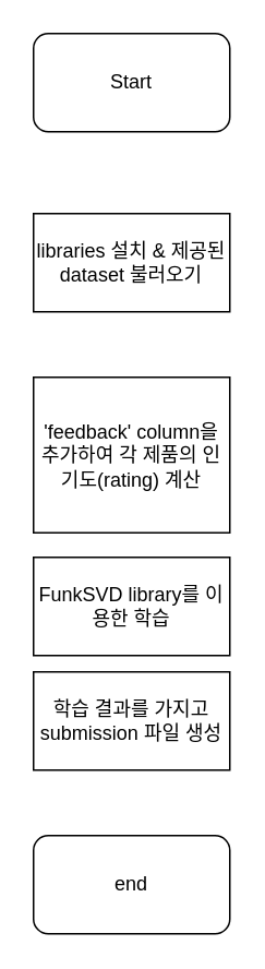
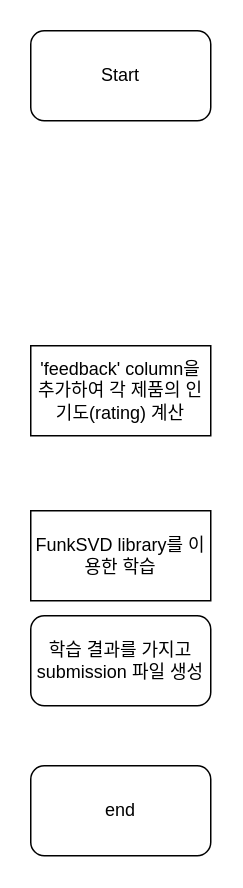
  <mxCell id="0" />
  <mxCell id="1" parent="0" />
  <mxCell id="2" value="Start" style="rounded=1;whiteSpace=wrap;html=1;" vertex="1" parent="1"><mxGeometry x="20" y="20" width="120" height="60" as="geometry" /></mxCell>
- <mxCell id="3" value="libraries 설치 &amp;amp; 제공된 dataset 불러오기" style="rounded=0;whiteSpace=wrap;html=1;" vertex="1" parent="1"><mxGeometry x="20" y="130" width="120" height="60" as="geometry" /></mxCell>
- <mxCell id="4" value="'feedback' column을 추가하여 각 제품의 인기도(rating) 계산" style="rounded=0;whiteSpace=wrap;html=1;" vertex="1" parent="1"><mxGeometry x="20" y="230" width="120" height="95" as="geometry" /></mxCell>
+ <mxCell id="4" value="'feedback' column을 추가하여 각 제품의 인기도(rating) 계산" style="rounded=0;whiteSpace=wrap;html=1;" vertex="1" parent="1"><mxGeometry x="20" y="230" width="120" height="60" as="geometry" /></mxCell>
  <mxCell id="5" value="FunkSVD library를 이용한 학습" style="rounded=0;whiteSpace=wrap;html=1;" vertex="1" parent="1"><mxGeometry x="20" y="340" width="120" height="60" as="geometry" /></mxCell>
- <mxCell id="6" value="학습 결과를 가지고 submission 파일 생성" style="rounded=0;whiteSpace=wrap;html=1;" vertex="1" parent="1"><mxGeometry x="20" y="410" width="120" height="60" as="geometry" /></mxCell>
+ <mxCell id="6" value="학습 결과를 가지고 submission 파일 생성" style="whiteSpace=wrap;html=1;rounded=1;" vertex="1" parent="1"><mxGeometry x="20" y="410" width="120" height="60" as="geometry" /></mxCell>
  <mxCell id="7" value="end" style="rounded=1;whiteSpace=wrap;html=1;" vertex="1" parent="1"><mxGeometry x="20" y="510" width="120" height="60" as="geometry" /></mxCell>
